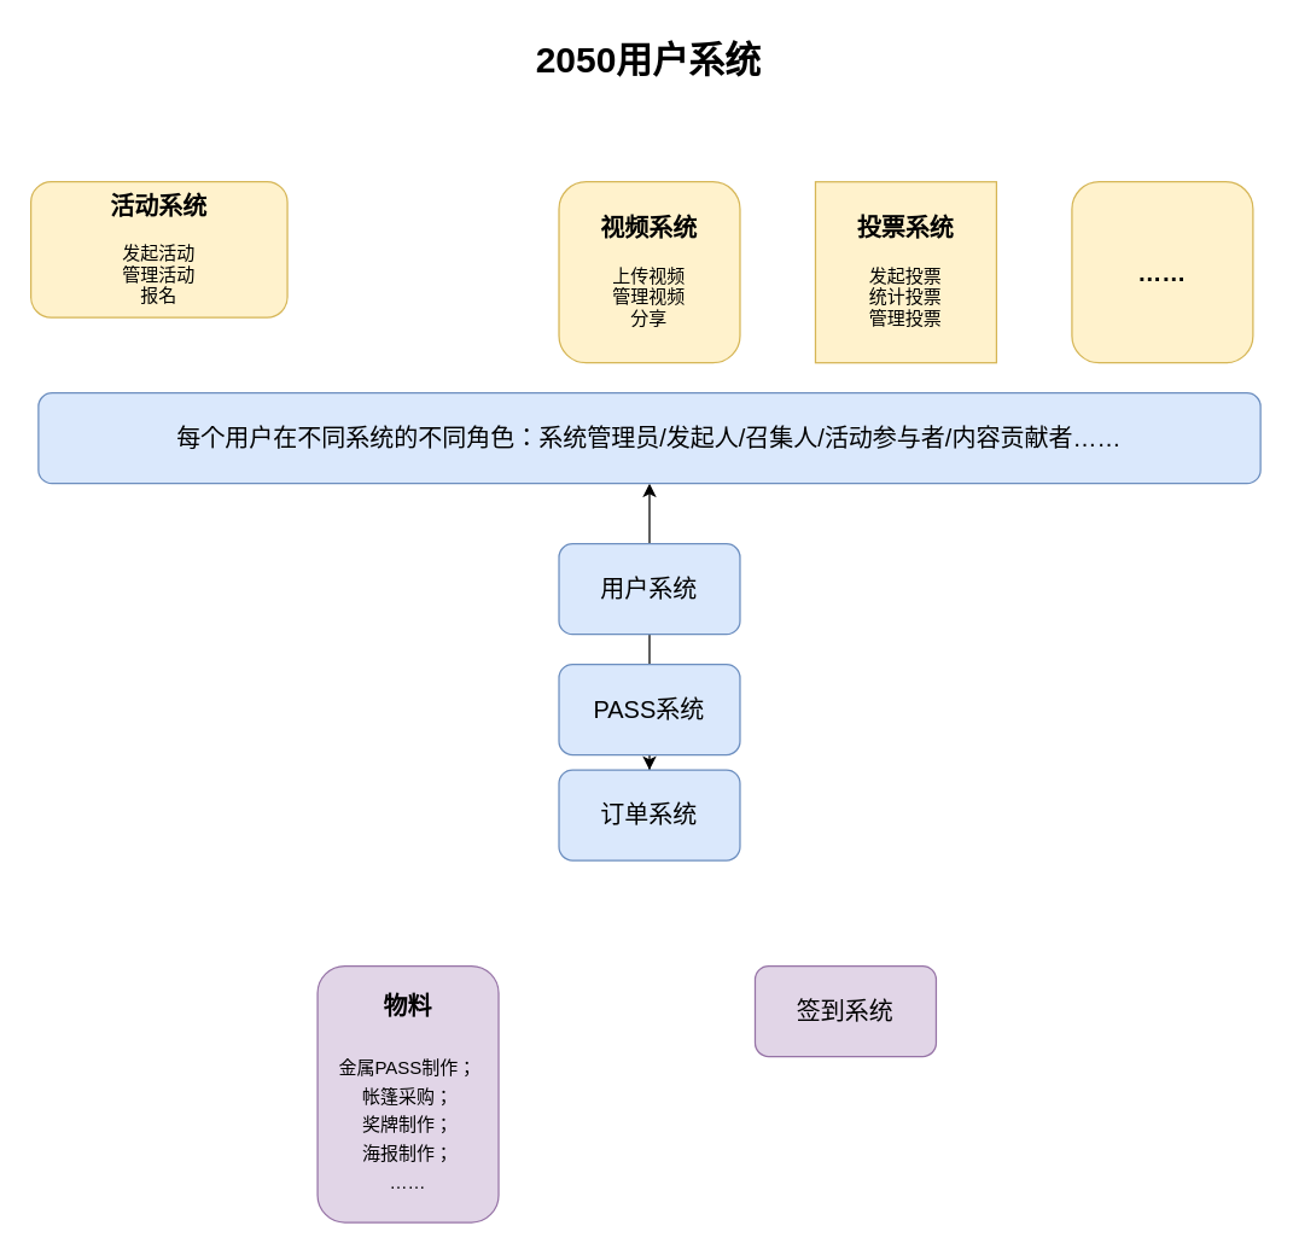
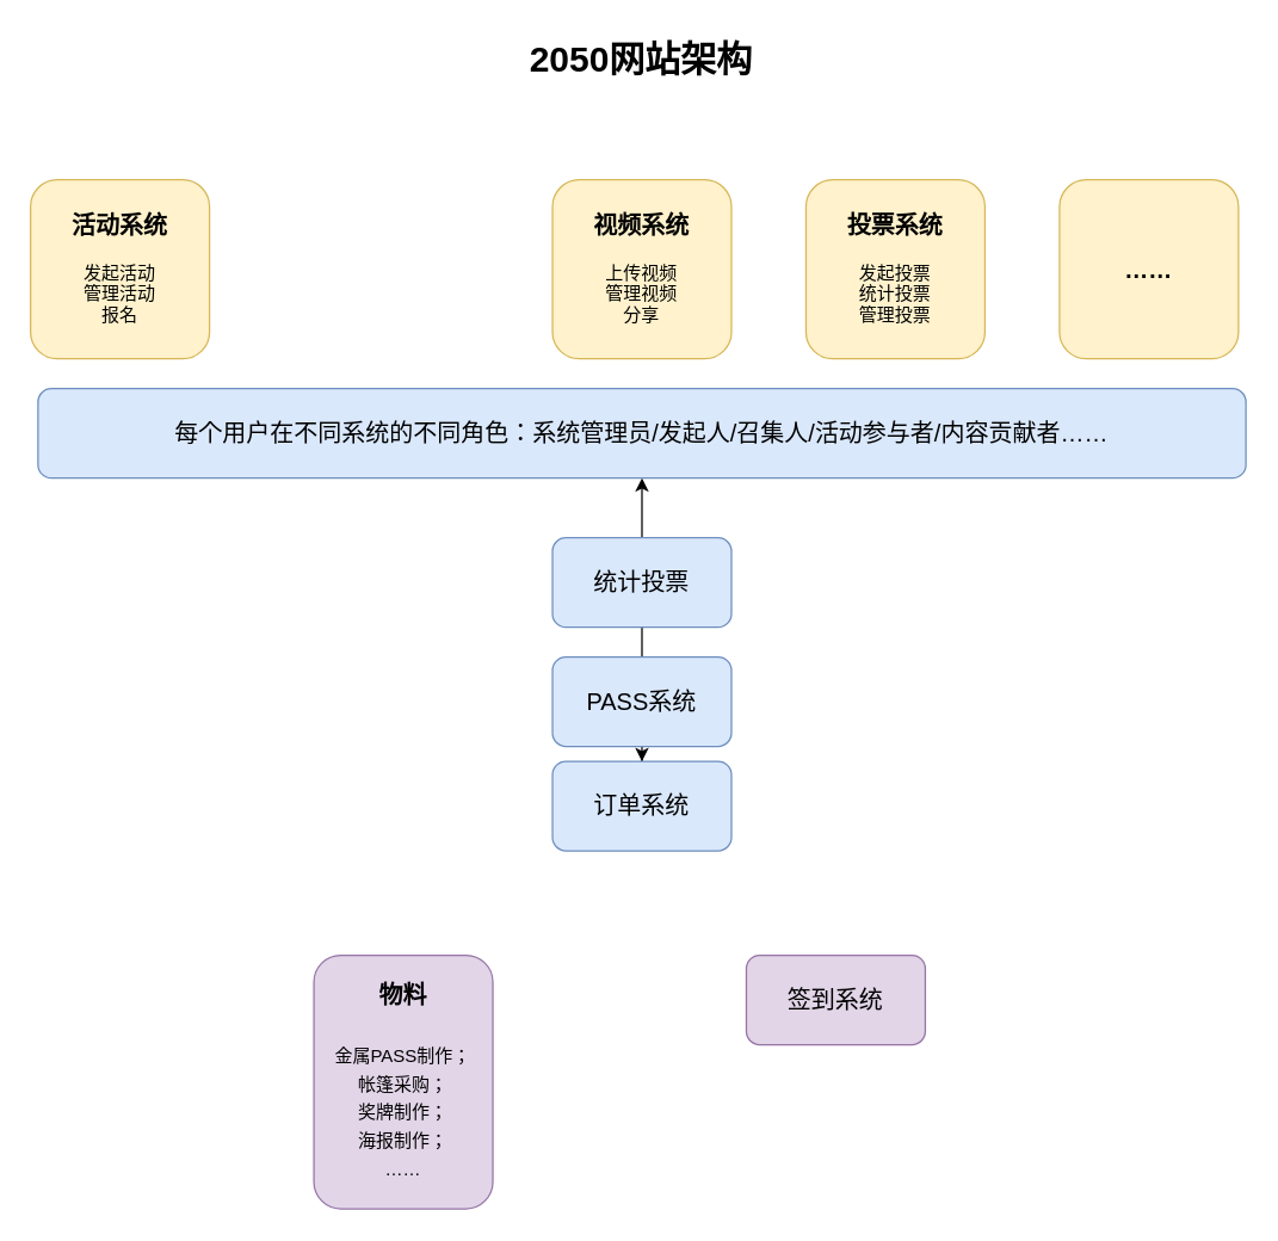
  <mxCell id="0" />
  <mxCell id="1" parent="0" />
- <mxCell id="2" value="&lt;h1&gt;2050用户系统&lt;/h1&gt;" style="text;html=1;strokeColor=none;fillColor=none;spacing=5;spacingTop=-20;whiteSpace=wrap;overflow=hidden;rounded=0;" vertex="1" parent="1"><mxGeometry x="350" y="20" width="190" height="50" as="geometry" /></mxCell>
- <mxCell id="3" value="&lt;font style=&quot;font-size: 16px&quot;&gt;&lt;b&gt;活动系统&lt;/b&gt;&lt;/font&gt;&lt;br&gt;&lt;br&gt;发起活动&lt;br&gt;管理活动&lt;br&gt;报名" style="rounded=1;whiteSpace=wrap;html=1;fillColor=#fff2cc;strokeColor=#d6b656;" vertex="1" parent="1"><mxGeometry x="20" y="120" width="170" height="90" as="geometry" /></mxCell>
+ <mxCell id="2" value="&lt;h1&gt;2050网站架构&lt;/h1&gt;" style="text;html=1;strokeColor=none;fillColor=none;spacing=5;spacingTop=-20;whiteSpace=wrap;overflow=hidden;rounded=0;" vertex="1" parent="1"><mxGeometry x="350" y="20" width="190" height="50" as="geometry" /></mxCell>
+ <mxCell id="3" value="&lt;font style=&quot;font-size: 16px&quot;&gt;&lt;b&gt;活动系统&lt;/b&gt;&lt;/font&gt;&lt;br&gt;&lt;br&gt;发起活动&lt;br&gt;管理活动&lt;br&gt;报名" style="rounded=1;whiteSpace=wrap;html=1;fillColor=#fff2cc;strokeColor=#d6b656;" vertex="1" parent="1"><mxGeometry x="20" y="120" width="120" height="120" as="geometry" /></mxCell>
  <mxCell id="4" value="&lt;font style=&quot;font-size: 16px&quot;&gt;&lt;b&gt;视频系统&lt;/b&gt;&lt;/font&gt;&lt;br&gt;&lt;br&gt;上传视频&lt;br&gt;管理视频&lt;br&gt;分享" style="rounded=1;whiteSpace=wrap;html=1;fillColor=#fff2cc;strokeColor=#d6b656;" vertex="1" parent="1"><mxGeometry x="370" y="120" width="120" height="120" as="geometry" /></mxCell>
- <mxCell id="5" value="&lt;font style=&quot;font-size: 16px&quot;&gt;&lt;b&gt;投票系统&lt;/b&gt;&lt;/font&gt;&lt;br&gt;&lt;br&gt;发起投票&lt;br&gt;统计投票&lt;br&gt;管理投票" style="whiteSpace=wrap;html=1;fillColor=#fff2cc;strokeColor=#d6b656;rounded=0;" vertex="1" parent="1"><mxGeometry x="540" y="120" width="120" height="120" as="geometry" /></mxCell>
+ <mxCell id="5" value="&lt;font style=&quot;font-size: 16px&quot;&gt;&lt;b&gt;投票系统&lt;/b&gt;&lt;/font&gt;&lt;br&gt;&lt;br&gt;发起投票&lt;br&gt;统计投票&lt;br&gt;管理投票" style="rounded=1;whiteSpace=wrap;html=1;fillColor=#fff2cc;strokeColor=#d6b656;" vertex="1" parent="1"><mxGeometry x="540" y="120" width="120" height="120" as="geometry" /></mxCell>
  <mxCell id="6" value="&lt;span style=&quot;font-size: 16px&quot;&gt;&lt;b&gt;……&lt;/b&gt;&lt;/span&gt;" style="rounded=1;whiteSpace=wrap;html=1;fillColor=#fff2cc;strokeColor=#d6b656;" vertex="1" parent="1"><mxGeometry x="710" y="120" width="120" height="120" as="geometry" /></mxCell>
  <mxCell id="7" value="" style="edgeStyle=orthogonalEdgeStyle;rounded=0;orthogonalLoop=1;jettySize=auto;html=1;fontSize=12;endArrow=none;endFill=0;" edge="1" parent="1" source="9" target="11"><mxGeometry relative="1" as="geometry" /></mxCell>
  <mxCell id="8" value="" style="edgeStyle=orthogonalEdgeStyle;rounded=0;orthogonalLoop=1;jettySize=auto;html=1;fontSize=12;endArrow=classic;endFill=1;" edge="1" parent="1" source="9" target="15"><mxGeometry relative="1" as="geometry" /></mxCell>
- <mxCell id="9" value="用户系统" style="rounded=1;whiteSpace=wrap;html=1;fontSize=16;fillColor=#dae8fc;strokeColor=#6c8ebf;" vertex="1" parent="1"><mxGeometry x="370" y="360" width="120" height="60" as="geometry" /></mxCell>
+ <mxCell id="9" value="统计投票" style="rounded=1;whiteSpace=wrap;html=1;fontSize=16;fillColor=#dae8fc;strokeColor=#6c8ebf;" vertex="1" parent="1"><mxGeometry x="370" y="360" width="120" height="60" as="geometry" /></mxCell>
  <mxCell id="10" value="" style="edgeStyle=orthogonalEdgeStyle;rounded=0;orthogonalLoop=1;jettySize=auto;html=1;fontSize=12;" edge="1" parent="1" source="11" target="12"><mxGeometry relative="1" as="geometry" /></mxCell>
  <mxCell id="11" value="PASS系统" style="rounded=1;whiteSpace=wrap;html=1;fontSize=16;fillColor=#dae8fc;strokeColor=#6c8ebf;" vertex="1" parent="1"><mxGeometry x="370" y="440" width="120" height="60" as="geometry" /></mxCell>
  <mxCell id="12" value="订单系统" style="rounded=1;whiteSpace=wrap;html=1;fontSize=16;fillColor=#dae8fc;strokeColor=#6c8ebf;" vertex="1" parent="1"><mxGeometry x="370" y="510" width="120" height="60" as="geometry" /></mxCell>
  <mxCell id="13" value="&lt;b&gt;物料&lt;/b&gt;&lt;br&gt;&lt;br style=&quot;font-size: 15px&quot;&gt;&lt;font style=&quot;font-size: 12px&quot;&gt;金属PASS制作；&lt;br&gt;帐篷采购；&lt;br&gt;奖牌制作；&lt;br&gt;海报制作；&lt;br&gt;……&lt;/font&gt;" style="rounded=1;whiteSpace=wrap;html=1;fontSize=16;fillColor=#e1d5e7;strokeColor=#9673a6;" vertex="1" parent="1"><mxGeometry x="210" y="640" width="120" height="170" as="geometry" /></mxCell>
  <mxCell id="14" value="签到系统" style="rounded=1;whiteSpace=wrap;html=1;fontSize=16;fillColor=#e1d5e7;strokeColor=#9673a6;" vertex="1" parent="1"><mxGeometry x="500" y="640" width="120" height="60" as="geometry" /></mxCell>
  <mxCell id="15" value="每个用户在不同系统的不同角色：系统管理员/发起人/召集人/活动参与者/内容贡献者……" style="rounded=1;whiteSpace=wrap;html=1;fontSize=16;fillColor=#dae8fc;strokeColor=#6c8ebf;" vertex="1" parent="1"><mxGeometry x="25" y="260" width="810" height="60" as="geometry" /></mxCell>
